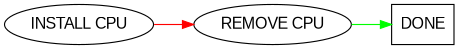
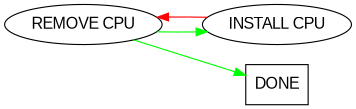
  digraph {
    fontname="Liberation Sans"
    rankdir=LR
    node [fontname="Liberation Sans"]
    edge [color=green fontname="Liberation Sans"]
    DONE [shape=box]
    "INSTALL CPU"
    "REMOVE CPU"
    "INSTALL CPU" -> "REMOVE CPU" [color=red]
    "REMOVE CPU" -> DONE
+   "REMOVE CPU" -> "INSTALL CPU"
  }
